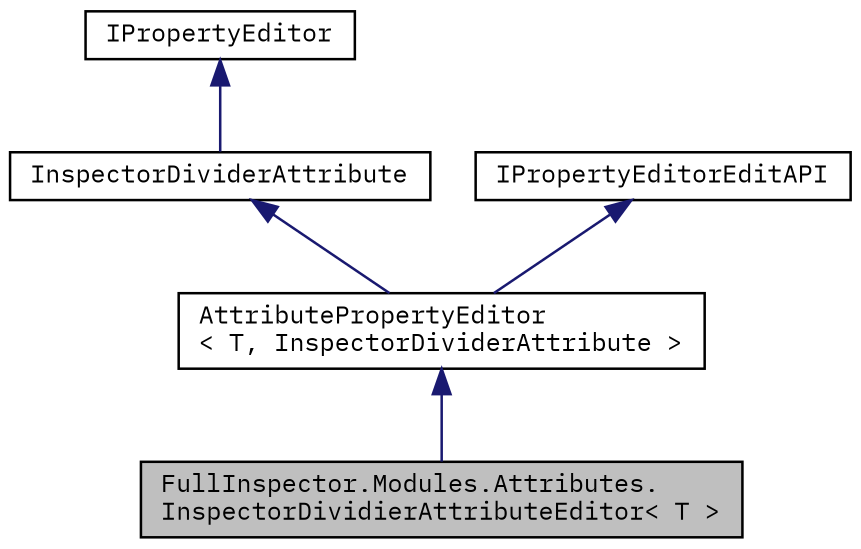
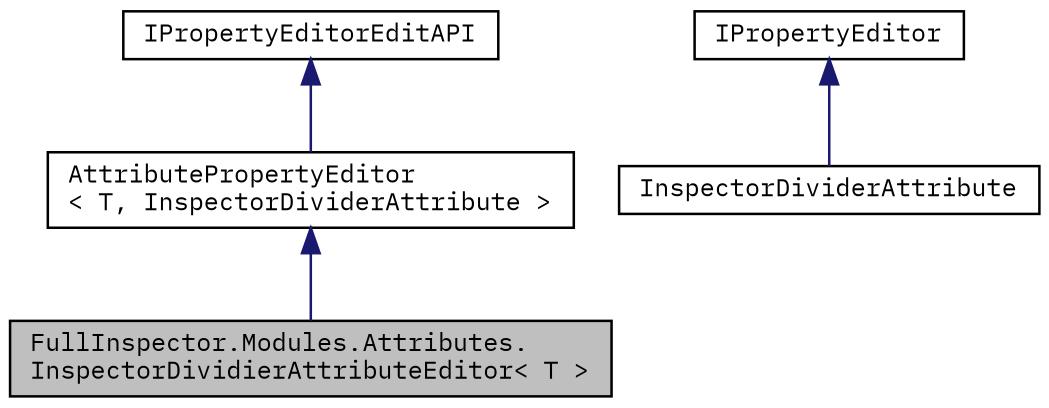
  digraph {
    fontname="IBM Plex Mono"
    node [color=black fillcolor=white fontname="IBM Plex Mono" fontsize=10 shape=record style=filled]
    edge [color=midnightblue dir=back fontname="IBM Plex Mono" fontsize=10 labelfontname=Helvetica labelfontsize=10 style=solid]
    n1 [fillcolor=grey75 fontcolor=black height=0.2 label="FullInspector.Modules.Attributes.\lInspectorDividierAttributeEditor\< T \>" width=0.4]
    n2 [height=0.2 label="AttributePropertyEditor\l\< T, InspectorDividerAttribute \>" width=0.4]
    n3 [height=0.2 label=InspectorDividerAttribute width=0.4]
    n4 [height=0.2 label=IPropertyEditor width=0.4]
    n5 [height=0.2 label=IPropertyEditorEditAPI width=0.4]
    n2 -> n1
-   n3 -> n2
    n4 -> n3
    n5 -> n2
  }
